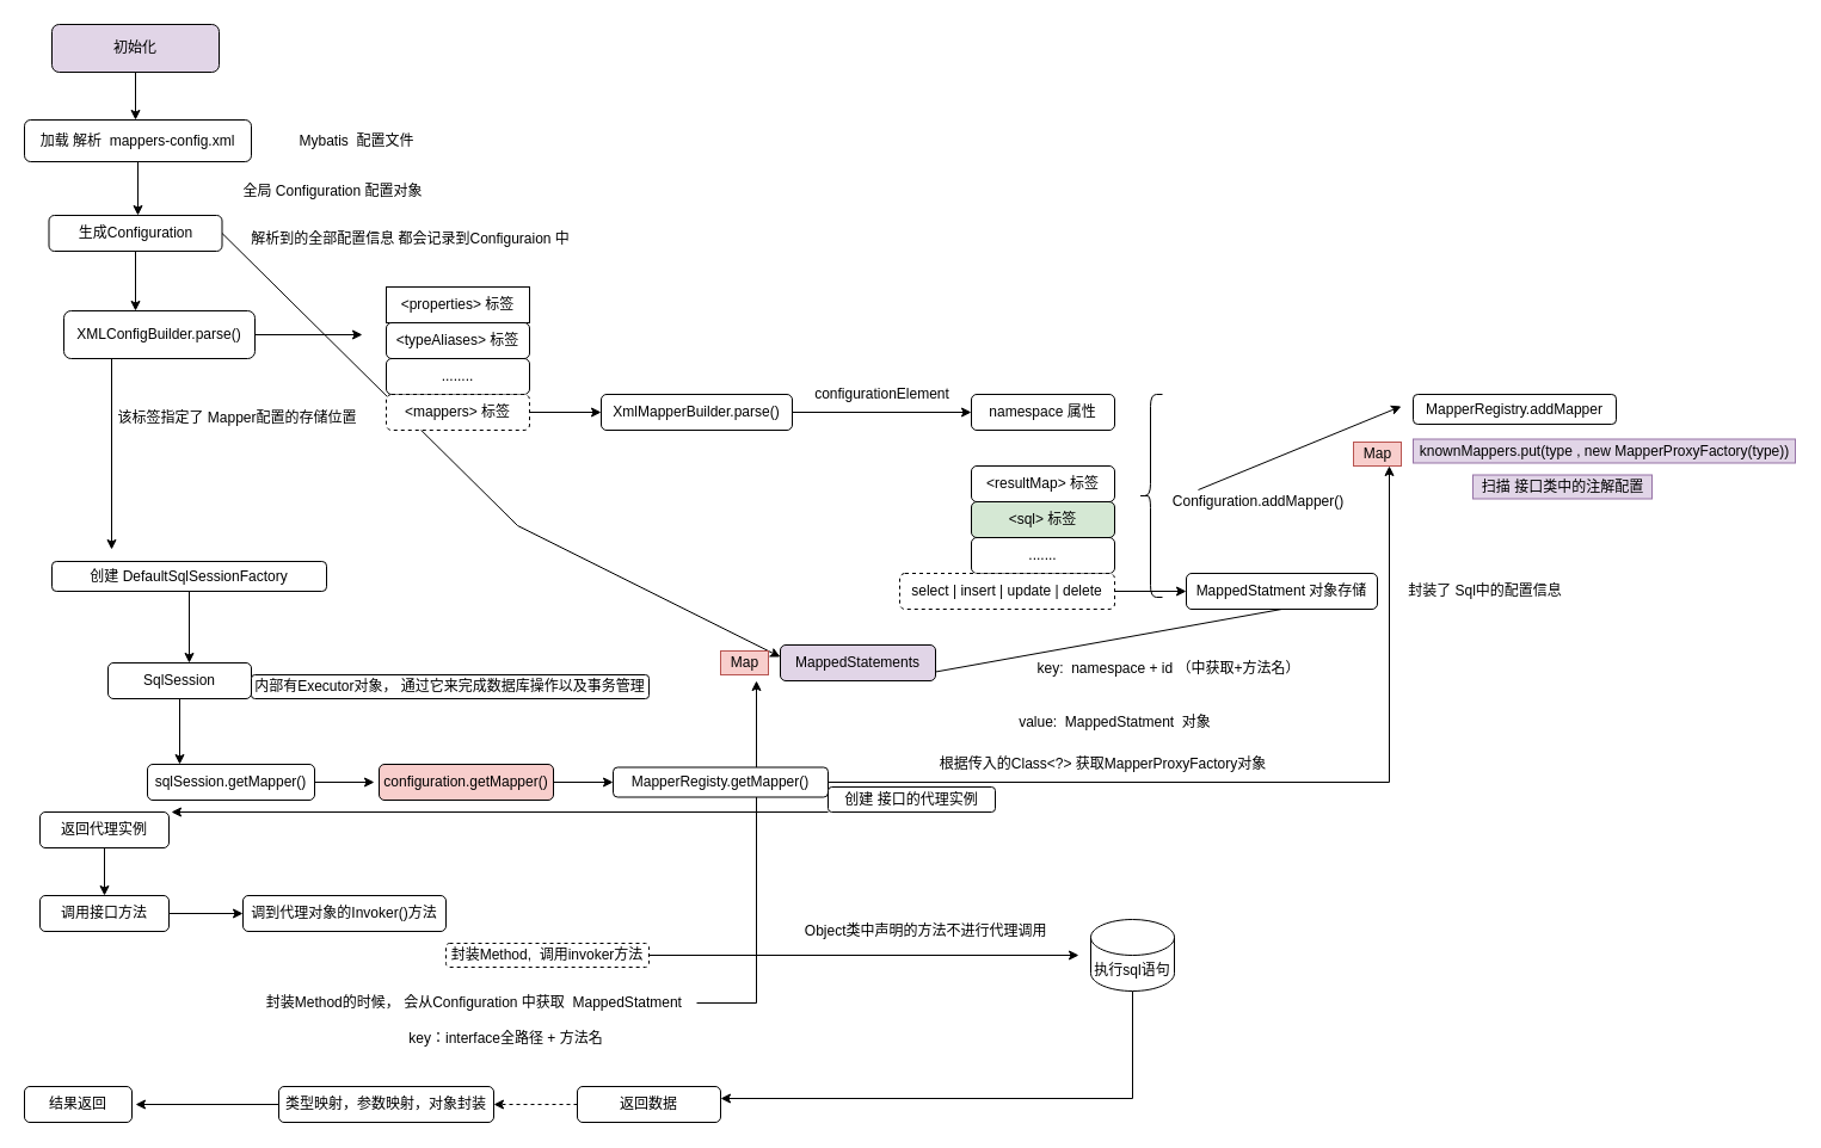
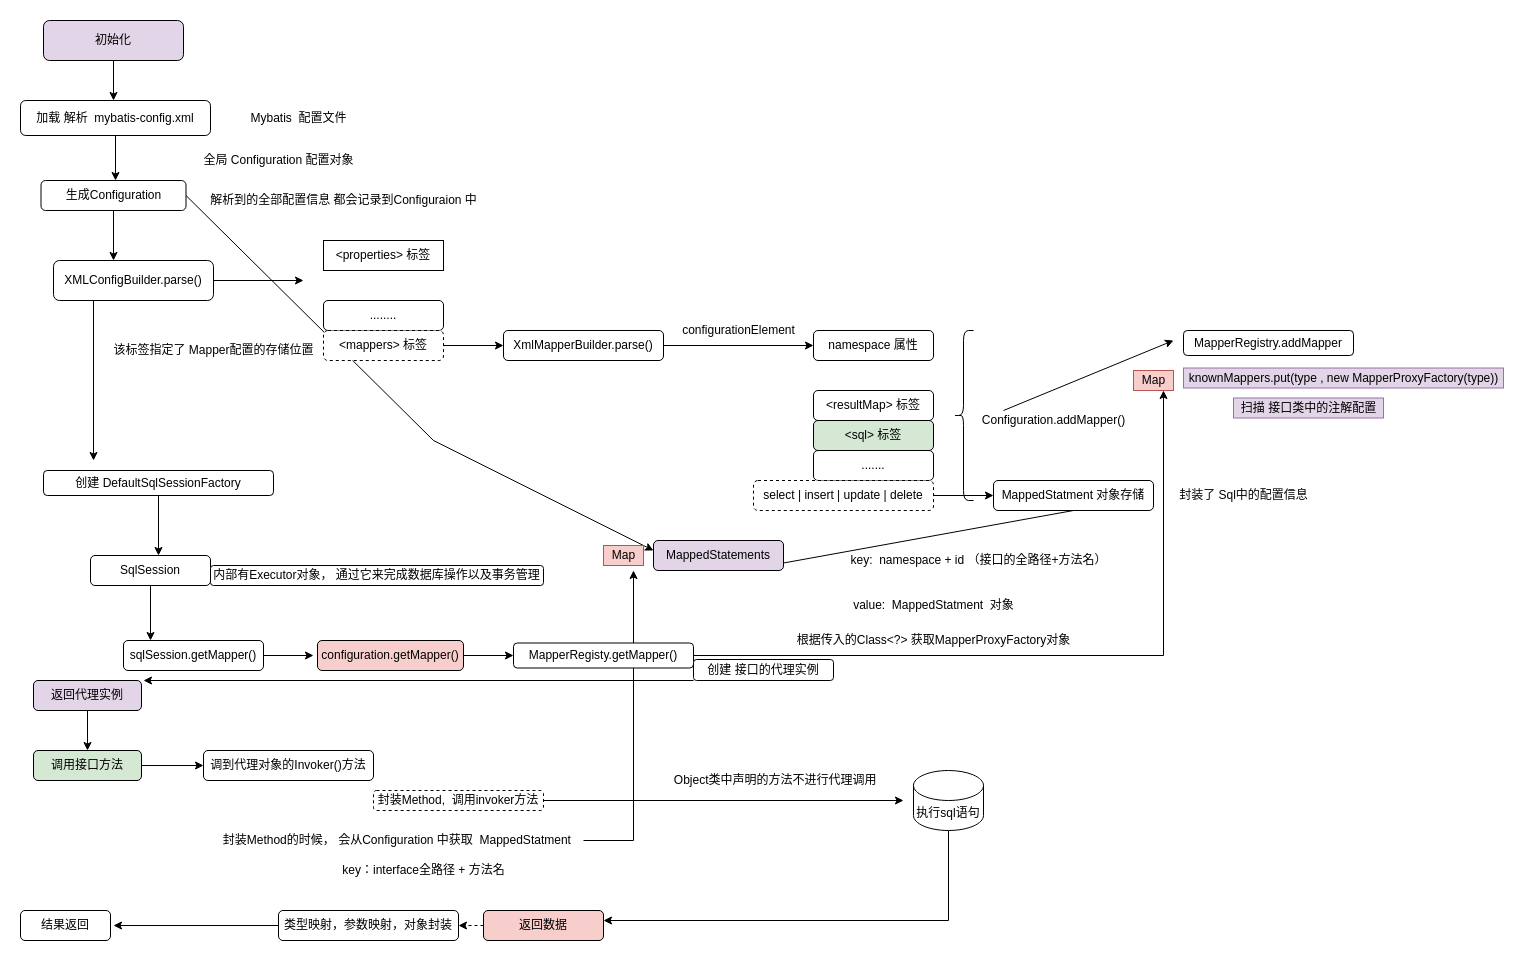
  <mxCell id="0" />
  <mxCell id="1" parent="0" />
  <mxCell id="2" style="edgeStyle=none;rounded=0;orthogonalLoop=1;jettySize=auto;html=1;" edge="1" parent="1" source="67"><mxGeometry relative="1" as="geometry"><mxPoint x="633" y="570" as="targetPoint" /><Array as="points"><mxPoint x="633" y="840" /></Array></mxGeometry></mxCell>
  <mxCell id="3" style="edgeStyle=none;rounded=0;orthogonalLoop=1;jettySize=auto;html=1;exitX=0.5;exitY=1;exitDx=0;exitDy=0;" edge="1" parent="1" source="4"><mxGeometry relative="1" as="geometry"><mxPoint x="113" y="100" as="targetPoint" /></mxGeometry></mxCell>
  <mxCell id="4" value="初始化" style="rounded=1;whiteSpace=wrap;html=1;align=center;fillColor=#e1d5e7;" vertex="1" parent="1"><mxGeometry x="43" y="20" width="140" height="40" as="geometry" /></mxCell>
  <mxCell id="5" style="edgeStyle=none;rounded=0;orthogonalLoop=1;jettySize=auto;html=1;exitX=0.5;exitY=1;exitDx=0;exitDy=0;" edge="1" parent="1" source="6"><mxGeometry relative="1" as="geometry"><mxPoint x="115" y="180" as="targetPoint" /></mxGeometry></mxCell>
- <mxCell id="6" value="加载 解析&amp;nbsp; mappers-config.xml" style="rounded=1;whiteSpace=wrap;html=1;align=center;" vertex="1" parent="1"><mxGeometry x="20" y="100" width="190" height="35" as="geometry" /></mxCell>
+ <mxCell id="6" value="加载 解析&amp;nbsp; mybatis-config.xml" style="rounded=1;whiteSpace=wrap;html=1;align=center;" vertex="1" parent="1"><mxGeometry x="20" y="100" width="190" height="35" as="geometry" /></mxCell>
  <mxCell id="7" value="Mybatis&amp;nbsp; 配置文件" style="text;html=1;align=center;verticalAlign=middle;resizable=0;points=[];autosize=1;strokeColor=none;fillColor=none;" vertex="1" parent="1"><mxGeometry x="243" y="107.5" width="110" height="20" as="geometry" /></mxCell>
  <mxCell id="8" style="edgeStyle=none;rounded=0;orthogonalLoop=1;jettySize=auto;html=1;exitX=0.5;exitY=1;exitDx=0;exitDy=0;" edge="1" parent="1" source="10"><mxGeometry relative="1" as="geometry"><mxPoint x="113" y="260" as="targetPoint" /></mxGeometry></mxCell>
  <mxCell id="9" style="edgeStyle=none;rounded=0;orthogonalLoop=1;jettySize=auto;html=1;exitX=1;exitY=0.5;exitDx=0;exitDy=0;" edge="1" parent="1" source="10"><mxGeometry relative="1" as="geometry"><mxPoint x="653" y="550" as="targetPoint" /><Array as="points"><mxPoint x="433" y="440" /></Array></mxGeometry></mxCell>
  <mxCell id="10" value="生成Configuration" style="rounded=1;whiteSpace=wrap;html=1;align=center;" vertex="1" parent="1"><mxGeometry x="40.5" y="180" width="145" height="30" as="geometry" /></mxCell>
  <mxCell id="11" value="全局 Configuration 配置对象" style="text;html=1;align=center;verticalAlign=middle;resizable=0;points=[];autosize=1;strokeColor=none;fillColor=none;" vertex="1" parent="1"><mxGeometry x="193" y="150" width="170" height="20" as="geometry" /></mxCell>
  <mxCell id="12" style="edgeStyle=none;rounded=0;orthogonalLoop=1;jettySize=auto;html=1;exitX=0.5;exitY=1;exitDx=0;exitDy=0;" edge="1" parent="1" source="13"><mxGeometry relative="1" as="geometry"><mxPoint x="158" y="555" as="targetPoint" /></mxGeometry></mxCell>
  <mxCell id="13" value="创建 DefaultSqlSessionFactory" style="rounded=1;whiteSpace=wrap;html=1;align=center;" vertex="1" parent="1"><mxGeometry x="43" y="470" width="230" height="25" as="geometry" /></mxCell>
  <mxCell id="14" value="解析到的全部配置信息 都会记录到Configuraion 中" style="text;html=1;align=center;verticalAlign=middle;resizable=0;points=[];autosize=1;strokeColor=none;fillColor=none;" vertex="1" parent="1"><mxGeometry x="203" y="190" width="280" height="20" as="geometry" /></mxCell>
  <mxCell id="15" style="edgeStyle=none;rounded=0;orthogonalLoop=1;jettySize=auto;html=1;exitX=1;exitY=0.5;exitDx=0;exitDy=0;" edge="1" parent="1" source="17"><mxGeometry relative="1" as="geometry"><mxPoint x="303" y="280" as="targetPoint" /></mxGeometry></mxCell>
  <mxCell id="16" style="edgeStyle=none;rounded=0;orthogonalLoop=1;jettySize=auto;html=1;exitX=0.25;exitY=1;exitDx=0;exitDy=0;" edge="1" parent="1" source="17"><mxGeometry relative="1" as="geometry"><mxPoint x="93" y="460" as="targetPoint" /></mxGeometry></mxCell>
  <mxCell id="17" value="XMLConfigBuilder.parse()" style="rounded=1;whiteSpace=wrap;html=1;align=center;" vertex="1" parent="1"><mxGeometry x="53" y="260" width="160" height="40" as="geometry" /></mxCell>
  <mxCell id="18" value="&amp;lt;properties&amp;gt; 标签" style="whiteSpace=wrap;html=1;align=center;rounded=0;" vertex="1" parent="1"><mxGeometry x="323" y="240" width="120" height="30" as="geometry" /></mxCell>
- <mxCell id="19" value="&amp;lt;typeAliases&amp;gt; 标签" style="rounded=1;whiteSpace=wrap;html=1;align=center;" vertex="1" parent="1"><mxGeometry x="323" y="270" width="120" height="30" as="geometry" /></mxCell>
  <mxCell id="20" value="........" style="rounded=1;whiteSpace=wrap;html=1;align=center;" vertex="1" parent="1"><mxGeometry x="323" y="300" width="120" height="30" as="geometry" /></mxCell>
  <mxCell id="21" style="edgeStyle=none;rounded=0;orthogonalLoop=1;jettySize=auto;html=1;exitX=1;exitY=0.5;exitDx=0;exitDy=0;" edge="1" parent="1" source="22"><mxGeometry relative="1" as="geometry"><mxPoint x="503" y="345" as="targetPoint" /></mxGeometry></mxCell>
  <mxCell id="22" value="&amp;lt;mappers&amp;gt; 标签" style="rounded=1;whiteSpace=wrap;html=1;align=center;dashed=1;" vertex="1" parent="1"><mxGeometry x="323" y="330" width="120" height="30" as="geometry" /></mxCell>
- <mxCell id="23" value="该标签指定了 Mapper配置的存储位置" style="text;html=1;align=center;verticalAlign=middle;resizable=0;points=[];autosize=1;strokeColor=none;fillColor=none;" vertex="1" parent="1"><mxGeometry x="88" y="340" width="220" height="20" as="geometry" /></mxCell>
+ <mxCell id="23" value="该标签指定了 Mapper配置的存储位置" style="text;html=1;align=center;verticalAlign=middle;resizable=0;points=[];autosize=1;strokeColor=none;fillColor=none;" vertex="1" parent="1"><mxGeometry x="103" y="340" width="220" height="20" as="geometry" /></mxCell>
  <mxCell id="24" value="MapperRegistry.addMapper" style="rounded=1;whiteSpace=wrap;html=1;align=center;" vertex="1" parent="1"><mxGeometry x="1183" y="330" width="170" height="25" as="geometry" /></mxCell>
  <mxCell id="25" value="knownMappers.put(type , new MapperProxyFactory(type))" style="text;html=1;align=center;verticalAlign=middle;resizable=0;points=[];autosize=1;strokeColor=#9673a6;fillColor=#e1d5e7;" vertex="1" parent="1"><mxGeometry x="1183" y="367.5" width="320" height="20" as="geometry" /></mxCell>
  <mxCell id="26" value="扫描 接口类中的注解配置" style="text;html=1;align=center;verticalAlign=middle;resizable=0;points=[];autosize=1;strokeColor=#9673a6;fillColor=#e1d5e7;" vertex="1" parent="1"><mxGeometry x="1233" y="397.5" width="150" height="20" as="geometry" /></mxCell>
  <mxCell id="27" style="edgeStyle=none;rounded=0;orthogonalLoop=1;jettySize=auto;html=1;exitX=1;exitY=0.5;exitDx=0;exitDy=0;" edge="1" parent="1" source="28"><mxGeometry relative="1" as="geometry"><mxPoint x="813" y="345" as="targetPoint" /></mxGeometry></mxCell>
  <mxCell id="28" value="XmlMapperBuilder.parse()" style="rounded=1;whiteSpace=wrap;html=1;align=center;" vertex="1" parent="1"><mxGeometry x="503" y="330" width="160" height="30" as="geometry" /></mxCell>
  <mxCell id="29" value="configurationElement" style="text;html=1;align=center;verticalAlign=middle;resizable=0;points=[];autosize=1;strokeColor=none;fillColor=none;" vertex="1" parent="1"><mxGeometry x="673" y="320" width="130" height="20" as="geometry" /></mxCell>
  <mxCell id="30" value="namespace 属性" style="rounded=1;whiteSpace=wrap;html=1;align=center;" vertex="1" parent="1"><mxGeometry x="813" y="330" width="120" height="30" as="geometry" /></mxCell>
  <mxCell id="31" value="&amp;lt;resultMap&amp;gt; 标签" style="rounded=1;whiteSpace=wrap;html=1;align=center;" vertex="1" parent="1"><mxGeometry x="813" y="390" width="120" height="30" as="geometry" /></mxCell>
  <mxCell id="32" value="&amp;lt;sql&amp;gt; 标签" style="rounded=1;whiteSpace=wrap;html=1;align=center;fillColor=#d5e8d4;" vertex="1" parent="1"><mxGeometry x="813" y="420" width="120" height="30" as="geometry" /></mxCell>
  <mxCell id="33" value="......." style="rounded=1;whiteSpace=wrap;html=1;align=center;" vertex="1" parent="1"><mxGeometry x="813" y="450" width="120" height="30" as="geometry" /></mxCell>
  <mxCell id="34" style="edgeStyle=none;rounded=0;orthogonalLoop=1;jettySize=auto;html=1;exitX=1;exitY=0.5;exitDx=0;exitDy=0;" edge="1" parent="1" source="35"><mxGeometry relative="1" as="geometry"><mxPoint x="993" y="495" as="targetPoint" /></mxGeometry></mxCell>
  <mxCell id="35" value="select | insert | update | delete" style="rounded=1;whiteSpace=wrap;html=1;align=center;dashed=1;" vertex="1" parent="1"><mxGeometry x="753" y="480" width="180" height="30" as="geometry" /></mxCell>
  <mxCell id="36" style="edgeStyle=none;rounded=0;orthogonalLoop=1;jettySize=auto;html=1;exitX=0.5;exitY=1;exitDx=0;exitDy=0;entryX=1;entryY=0.75;entryDx=0;entryDy=0;endArrow=none;" edge="1" parent="1" source="37" target="43"><mxGeometry relative="1" as="geometry" /></mxCell>
  <mxCell id="37" value="MappedStatment 对象存储" style="rounded=1;whiteSpace=wrap;html=1;align=center;" vertex="1" parent="1"><mxGeometry x="993" y="480" width="160" height="30" as="geometry" /></mxCell>
  <mxCell id="38" value="" style="endArrow=classic;html=1;" edge="1" parent="1"><mxGeometry width="50" height="50" relative="1" as="geometry"><mxPoint x="1003" y="410" as="sourcePoint" /><mxPoint x="1173" y="340" as="targetPoint" /></mxGeometry></mxCell>
  <mxCell id="39" value="" style="shape=curlyBracket;whiteSpace=wrap;html=1;rounded=1;align=center;" vertex="1" parent="1"><mxGeometry x="953" y="330" width="20" height="170" as="geometry" /></mxCell>
  <mxCell id="40" style="edgeStyle=none;rounded=0;orthogonalLoop=1;jettySize=auto;html=1;exitX=0.5;exitY=1;exitDx=0;exitDy=0;" edge="1" parent="1" source="41"><mxGeometry relative="1" as="geometry"><mxPoint x="150" y="640" as="targetPoint" /></mxGeometry></mxCell>
  <mxCell id="41" value="SqlSession" style="rounded=1;whiteSpace=wrap;html=1;align=center;" vertex="1" parent="1"><mxGeometry x="90" y="555" width="120" height="30" as="geometry" /></mxCell>
  <mxCell id="42" value="内部有Executor对象， 通过它来完成数据库操作以及事务管理" style="rounded=1;whiteSpace=wrap;html=1;align=center;" vertex="1" parent="1"><mxGeometry x="210" y="565" width="333" height="20" as="geometry" /></mxCell>
  <mxCell id="43" value="MappedStatements" style="rounded=1;whiteSpace=wrap;html=1;align=center;fillColor=#e1d5e7;" vertex="1" parent="1"><mxGeometry x="653" y="540" width="130" height="30" as="geometry" /></mxCell>
  <mxCell id="44" value="Map" style="text;html=1;align=center;verticalAlign=middle;resizable=0;points=[];autosize=1;strokeColor=#b85450;fillColor=#f8cecc;" vertex="1" parent="1"><mxGeometry x="603" y="545" width="40" height="20" as="geometry" /></mxCell>
- <mxCell id="45" value="key:&amp;nbsp; namespace + id （中获取+方法名）" style="text;html=1;align=center;verticalAlign=middle;resizable=0;points=[];autosize=1;strokeColor=none;fillColor=none;" vertex="1" parent="1"><mxGeometry x="843" y="550" width="270" height="20" as="geometry" /></mxCell>
+ <mxCell id="45" value="key:&amp;nbsp; namespace + id （接口的全路径+方法名）" style="text;html=1;align=center;verticalAlign=middle;resizable=0;points=[];autosize=1;strokeColor=none;fillColor=none;" vertex="1" parent="1"><mxGeometry x="843" y="550" width="270" height="20" as="geometry" /></mxCell>
  <mxCell id="46" value="value:&amp;nbsp; MappedStatment&amp;nbsp; 对象" style="text;html=1;align=center;verticalAlign=middle;resizable=0;points=[];autosize=1;strokeColor=none;fillColor=none;" vertex="1" parent="1"><mxGeometry x="843" y="595" width="180" height="20" as="geometry" /></mxCell>
  <mxCell id="47" value="封装了 Sql中的配置信息" style="text;html=1;align=center;verticalAlign=middle;resizable=0;points=[];autosize=1;strokeColor=none;fillColor=none;" vertex="1" parent="1"><mxGeometry x="1173" y="485" width="140" height="20" as="geometry" /></mxCell>
  <mxCell id="48" value="Configuration.addMapper()" style="text;html=1;align=center;verticalAlign=middle;resizable=0;points=[];autosize=1;strokeColor=none;fillColor=none;" vertex="1" parent="1"><mxGeometry x="973" y="410" width="160" height="20" as="geometry" /></mxCell>
  <mxCell id="49" style="edgeStyle=none;rounded=0;orthogonalLoop=1;jettySize=auto;html=1;exitX=1;exitY=0.5;exitDx=0;exitDy=0;" edge="1" parent="1" source="50"><mxGeometry relative="1" as="geometry"><mxPoint x="313" y="655" as="targetPoint" /></mxGeometry></mxCell>
  <mxCell id="50" value="sqlSession.getMapper()" style="rounded=1;whiteSpace=wrap;html=1;align=center;" vertex="1" parent="1"><mxGeometry x="123" y="640" width="140" height="30" as="geometry" /></mxCell>
  <mxCell id="51" style="edgeStyle=none;rounded=0;orthogonalLoop=1;jettySize=auto;html=1;exitX=1;exitY=0.5;exitDx=0;exitDy=0;" edge="1" parent="1" source="52"><mxGeometry relative="1" as="geometry"><mxPoint x="513" y="655" as="targetPoint" /></mxGeometry></mxCell>
  <mxCell id="52" value="configuration.getMapper()" style="rounded=1;whiteSpace=wrap;html=1;align=center;fillColor=#f8cecc;" vertex="1" parent="1"><mxGeometry x="317" y="640" width="146" height="30" as="geometry" /></mxCell>
  <mxCell id="53" style="edgeStyle=none;rounded=0;orthogonalLoop=1;jettySize=auto;html=1;exitX=1;exitY=0.5;exitDx=0;exitDy=0;entryX=0.75;entryY=1;entryDx=0;entryDy=0;entryPerimeter=0;" edge="1" parent="1" source="54" target="55"><mxGeometry relative="1" as="geometry"><Array as="points"><mxPoint x="1163" y="655" /></Array></mxGeometry></mxCell>
  <mxCell id="54" value="MapperRegisty.getMapper()" style="rounded=1;whiteSpace=wrap;html=1;align=center;" vertex="1" parent="1"><mxGeometry x="513" y="642.5" width="180" height="25" as="geometry" /></mxCell>
  <mxCell id="55" value="Map" style="text;html=1;align=center;verticalAlign=middle;resizable=0;points=[];autosize=1;strokeColor=#b85450;fillColor=#f8cecc;" vertex="1" parent="1"><mxGeometry x="1133" y="370" width="40" height="20" as="geometry" /></mxCell>
- <mxCell id="56" value="根据传入的Class&amp;lt;?&amp;gt; 获取MapperProxyFactory对象" style="text;html=1;align=center;verticalAlign=middle;resizable=0;points=[];autosize=1;strokeColor=none;fillColor=none;" vertex="1" parent="1"><mxGeometry x="778" y="630" width="290" height="20" as="geometry" /></mxCell>
+ <mxCell id="56" value="根据传入的Class&amp;lt;?&amp;gt; 获取MapperProxyFactory对象" style="text;html=1;align=center;verticalAlign=middle;resizable=0;points=[];autosize=1;strokeColor=none;fillColor=none;" vertex="1" parent="1"><mxGeometry x="788" y="630" width="290" height="20" as="geometry" /></mxCell>
  <mxCell id="57" style="edgeStyle=none;rounded=0;orthogonalLoop=1;jettySize=auto;html=1;" edge="1" parent="1"><mxGeometry relative="1" as="geometry"><mxPoint x="143" y="680" as="targetPoint" /><mxPoint x="693" y="680" as="sourcePoint" /></mxGeometry></mxCell>
  <mxCell id="58" value="创建 接口的代理实例" style="rounded=1;whiteSpace=wrap;html=1;align=center;" vertex="1" parent="1"><mxGeometry x="693" y="659" width="140" height="21" as="geometry" /></mxCell>
  <mxCell id="59" style="edgeStyle=none;rounded=0;orthogonalLoop=1;jettySize=auto;html=1;exitX=0.5;exitY=1;exitDx=0;exitDy=0;" edge="1" parent="1" source="60"><mxGeometry relative="1" as="geometry"><mxPoint x="87" y="750" as="targetPoint" /></mxGeometry></mxCell>
- <mxCell id="60" value="返回代理实例" style="rounded=1;whiteSpace=wrap;html=1;align=center;" vertex="1" parent="1"><mxGeometry x="33" y="680" width="108" height="30" as="geometry" /></mxCell>
+ <mxCell id="60" value="返回代理实例" style="rounded=1;whiteSpace=wrap;html=1;align=center;fillColor=#e1d5e7;" vertex="1" parent="1"><mxGeometry x="33" y="680" width="108" height="30" as="geometry" /></mxCell>
  <mxCell id="61" style="edgeStyle=none;rounded=0;orthogonalLoop=1;jettySize=auto;html=1;exitX=1;exitY=0.5;exitDx=0;exitDy=0;" edge="1" parent="1" source="62"><mxGeometry relative="1" as="geometry"><mxPoint x="203" y="765" as="targetPoint" /></mxGeometry></mxCell>
- <mxCell id="62" value="调用接口方法" style="rounded=1;whiteSpace=wrap;html=1;align=center;" vertex="1" parent="1"><mxGeometry x="33" y="750" width="108" height="30" as="geometry" /></mxCell>
+ <mxCell id="62" value="调用接口方法" style="rounded=1;whiteSpace=wrap;html=1;align=center;fillColor=#d5e8d4;" vertex="1" parent="1"><mxGeometry x="33" y="750" width="108" height="30" as="geometry" /></mxCell>
  <mxCell id="63" value="调到代理对象的Invoker()方法" style="rounded=1;whiteSpace=wrap;html=1;align=center;" vertex="1" parent="1"><mxGeometry x="203" y="750" width="170" height="30" as="geometry" /></mxCell>
  <mxCell id="64" value="&amp;nbsp;Object类中声明的方法不进行代理调用" style="text;html=1;align=center;verticalAlign=middle;resizable=0;points=[];autosize=1;strokeColor=none;fillColor=none;" vertex="1" parent="1"><mxGeometry x="663" y="770" width="220" height="20" as="geometry" /></mxCell>
  <mxCell id="65" style="edgeStyle=none;rounded=0;orthogonalLoop=1;jettySize=auto;html=1;exitX=1;exitY=0.5;exitDx=0;exitDy=0;" edge="1" parent="1" source="66"><mxGeometry relative="1" as="geometry"><mxPoint x="903" y="800" as="targetPoint" /></mxGeometry></mxCell>
  <mxCell id="66" value="封装Method,&amp;nbsp; 调用invoker方法" style="rounded=1;whiteSpace=wrap;html=1;align=center;dashed=1;" vertex="1" parent="1"><mxGeometry x="373" y="790" width="170" height="20" as="geometry" /></mxCell>
  <mxCell id="67" value="封装Method的时候， 会从Configuration 中获取&amp;nbsp; MappedStatment&amp;nbsp;" style="text;html=1;align=center;verticalAlign=middle;resizable=0;points=[];autosize=1;strokeColor=none;fillColor=none;" vertex="1" parent="1"><mxGeometry x="213" y="830" width="370" height="20" as="geometry" /></mxCell>
  <mxCell id="68" value="key：interface全路径 + 方法名" style="text;html=1;align=center;verticalAlign=middle;resizable=0;points=[];autosize=1;strokeColor=none;fillColor=none;" vertex="1" parent="1"><mxGeometry x="333" y="860" width="180" height="20" as="geometry" /></mxCell>
  <mxCell id="69" style="edgeStyle=none;rounded=0;orthogonalLoop=1;jettySize=auto;html=1;exitX=0.5;exitY=1;exitDx=0;exitDy=0;exitPerimeter=0;" edge="1" parent="1" source="70"><mxGeometry relative="1" as="geometry"><mxPoint x="603" y="920" as="targetPoint" /><Array as="points"><mxPoint x="948" y="920" /></Array></mxGeometry></mxCell>
  <mxCell id="70" value="执行sql语句" style="shape=cylinder3;whiteSpace=wrap;html=1;boundedLbl=1;backgroundOutline=1;size=15;align=center;" vertex="1" parent="1"><mxGeometry x="913" y="770" width="70" height="60" as="geometry" /></mxCell>
  <mxCell id="71" style="edgeStyle=none;rounded=0;orthogonalLoop=1;jettySize=auto;html=1;exitX=0;exitY=0.5;exitDx=0;exitDy=0;entryX=1;entryY=0.5;entryDx=0;entryDy=0;dashed=1;" edge="1" parent="1" source="72" target="74"><mxGeometry relative="1" as="geometry" /></mxCell>
- <mxCell id="72" value="返回数据" style="rounded=1;whiteSpace=wrap;html=1;align=center;" vertex="1" parent="1"><mxGeometry x="483" y="910" width="120" height="30" as="geometry" /></mxCell>
+ <mxCell id="72" value="返回数据" style="rounded=1;whiteSpace=wrap;html=1;align=center;fillColor=#f8cecc;" vertex="1" parent="1"><mxGeometry x="483" y="910" width="120" height="30" as="geometry" /></mxCell>
  <mxCell id="73" style="edgeStyle=none;rounded=0;orthogonalLoop=1;jettySize=auto;html=1;exitX=0;exitY=0.5;exitDx=0;exitDy=0;" edge="1" parent="1" source="74"><mxGeometry relative="1" as="geometry"><mxPoint x="113" y="925" as="targetPoint" /></mxGeometry></mxCell>
- <mxCell id="74" value="类型映射，参数映射，对象封装" style="rounded=1;whiteSpace=wrap;html=1;align=center;" vertex="1" parent="1"><mxGeometry x="233" y="910" width="180" height="30" as="geometry" /></mxCell>
+ <mxCell id="74" value="类型映射，参数映射，对象封装" style="rounded=1;whiteSpace=wrap;html=1;align=center;" vertex="1" parent="1"><mxGeometry x="278" y="910" width="180" height="30" as="geometry" /></mxCell>
  <mxCell id="75" value="结果返回" style="rounded=1;whiteSpace=wrap;html=1;align=center;" vertex="1" parent="1"><mxGeometry x="20" y="910" width="90" height="30" as="geometry" /></mxCell>
